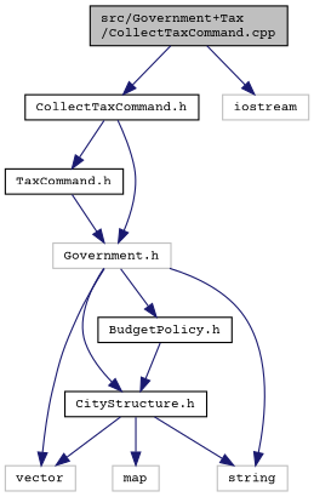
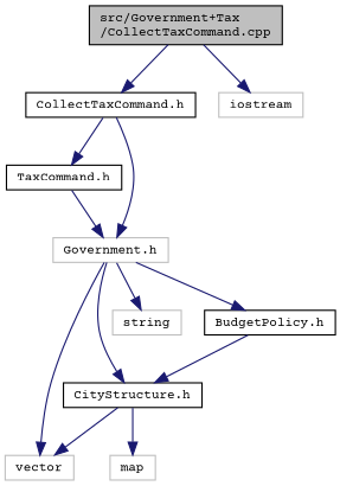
  digraph {
    fontname="Courier Prime"
    node [color=black fillcolor=white fontname="Courier Prime" fontsize=10 shape=record style=filled]
    edge [color=midnightblue fontname="Courier Prime" fontsize=10 labelfontname=Helvetica labelfontsize=10 style=solid]
    n1 [fillcolor=grey75 fontcolor=black height=0.2 label="src/Government+Tax\l/CollectTaxCommand.cpp" width=0.4]
    n2 [height=0.2 label="CollectTaxCommand.h" width=0.4]
    n3 [color=grey75 height=0.2 label=iostream width=0.4]
    n4 [height=0.2 label="TaxCommand.h" width=0.4]
    n5 [color=grey75 height=0.2 label="Government.h" width=0.4]
    n6 [height=0.2 label="CityStructure.h" width=0.4]
    n7 [color=grey75 height=0.2 label=vector width=0.4]
    n8 [color=grey75 height=0.2 label=string width=0.4]
    n9 [height=0.2 label="BudgetPolicy.h" width=0.4]
    n10 [color=grey75 height=0.2 label=map width=0.4]
    n1 -> n2
    n1 -> n3
    n2 -> n4
    n2 -> n5
    n4 -> n5
    n5 -> n6
    n5 -> n7
    n5 -> n8
    n5 -> n9
    n6 -> n7
-   n6 -> n8
    n6 -> n10
    n9 -> n6
  }
